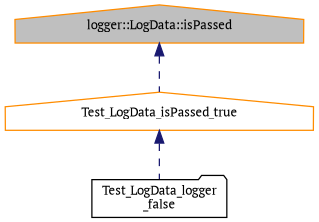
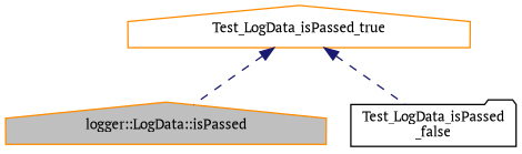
  digraph {
    fontname="PT Serif"
    rankdir=TB
    node [color=darkorange fillcolor=white fontname="PT Serif" fontsize=10 shape=house style=filled]
    edge [color=midnightblue dir=back fontname="PT Serif" fontsize=10 labelfontname=Helvetica labelfontsize=10 style=dashed]
    n1 [fillcolor=grey75 fontcolor=black height=0.2 label="logger::LogData::isPassed" width=0.4]
    n2 [height=0.2 label=Test_LogData_isPassed_true width=0.4]
-   n3 [color=black height=0.2 label="Test_LogData_logger\l_false" shape=folder width=0.4]
-   n1 -> n2
+   n3 [color=black height=0.2 label="Test_LogData_isPassed\l_false" shape=folder width=0.4]
+   n2 -> n1
    n2 -> n3
  }
